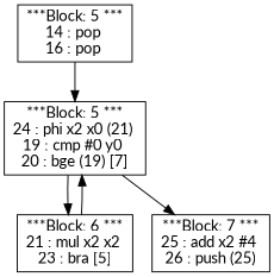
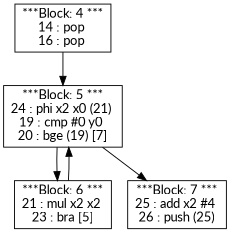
  digraph {
    fontname=Lato
    node [shape=record fontname=Lato]
    edge [fontname=Lato]
-   n1 [label="***Block: 5 ***\n14 : pop \n16 : pop \n"]
+   n1 [label="***Block: 4 ***\n14 : pop \n16 : pop \n"]
    n2 [label="***Block: 5 ***\n24 : phi x2 x0 (21) \n19 : cmp #0 y0 \n20 : bge (19) [7]\n"]
    n3 [label="***Block: 6 ***\n21 : mul x2 x2 \n23 : bra [5]\n"]
    n4 [label="***Block: 7 ***\n25 : add x2 #4 \n26 : push (25)\n"]
    n1 -> n2
    n2 -> n3
    n2 -> n4
    n3 -> n2
  }
